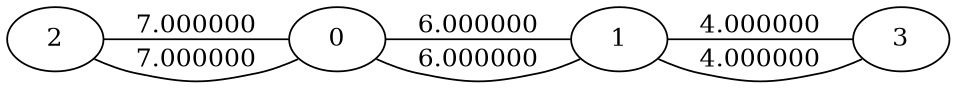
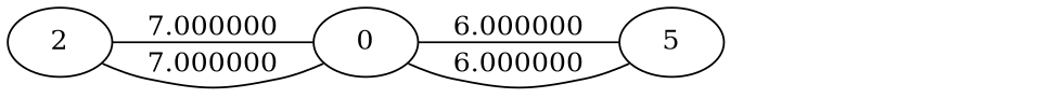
  graph {
    rankdir=LR
    2
    0
-   1
-   3
+   1 [label=5]
    2 -- 0 [label=7.000000]
    0 -- 2 [label=7.000000]
    0 -- 1 [label=6.000000]
    1 -- 0 [label=6.000000]
-   1 -- 3 [label=4.000000]
-   3 -- 1 [label=4.000000]
  }
